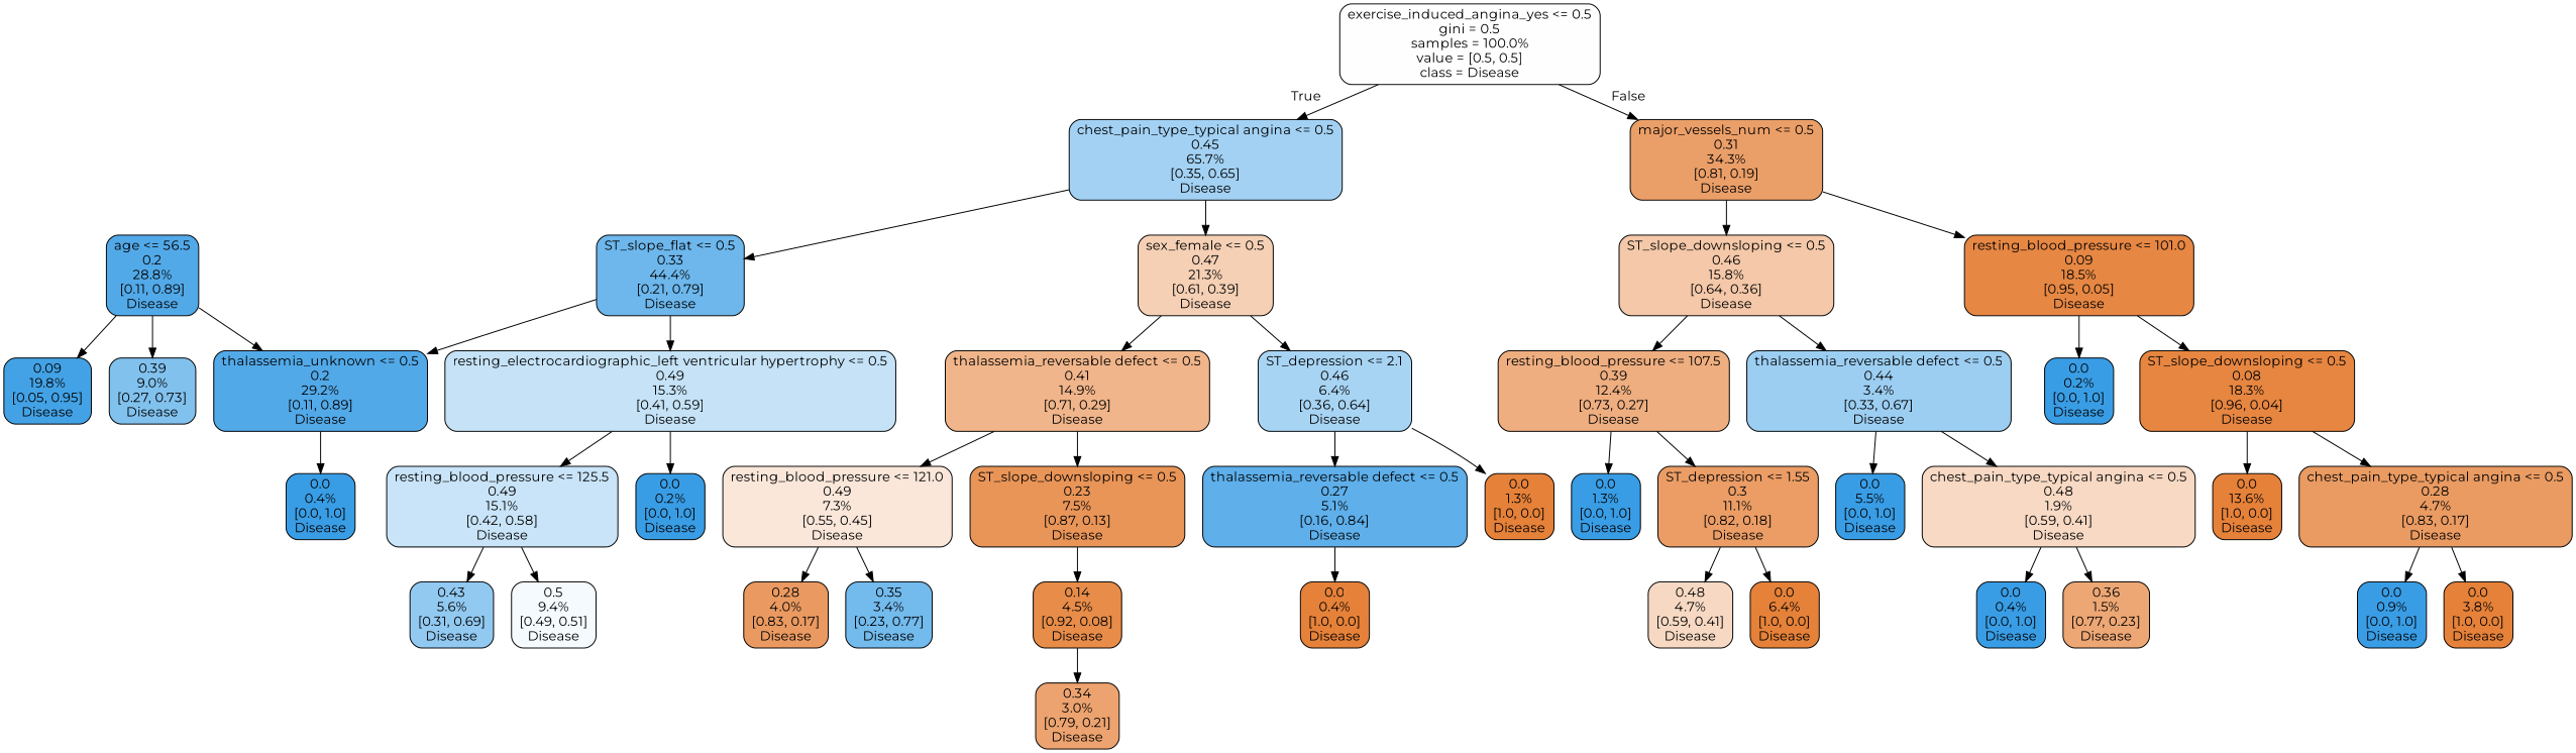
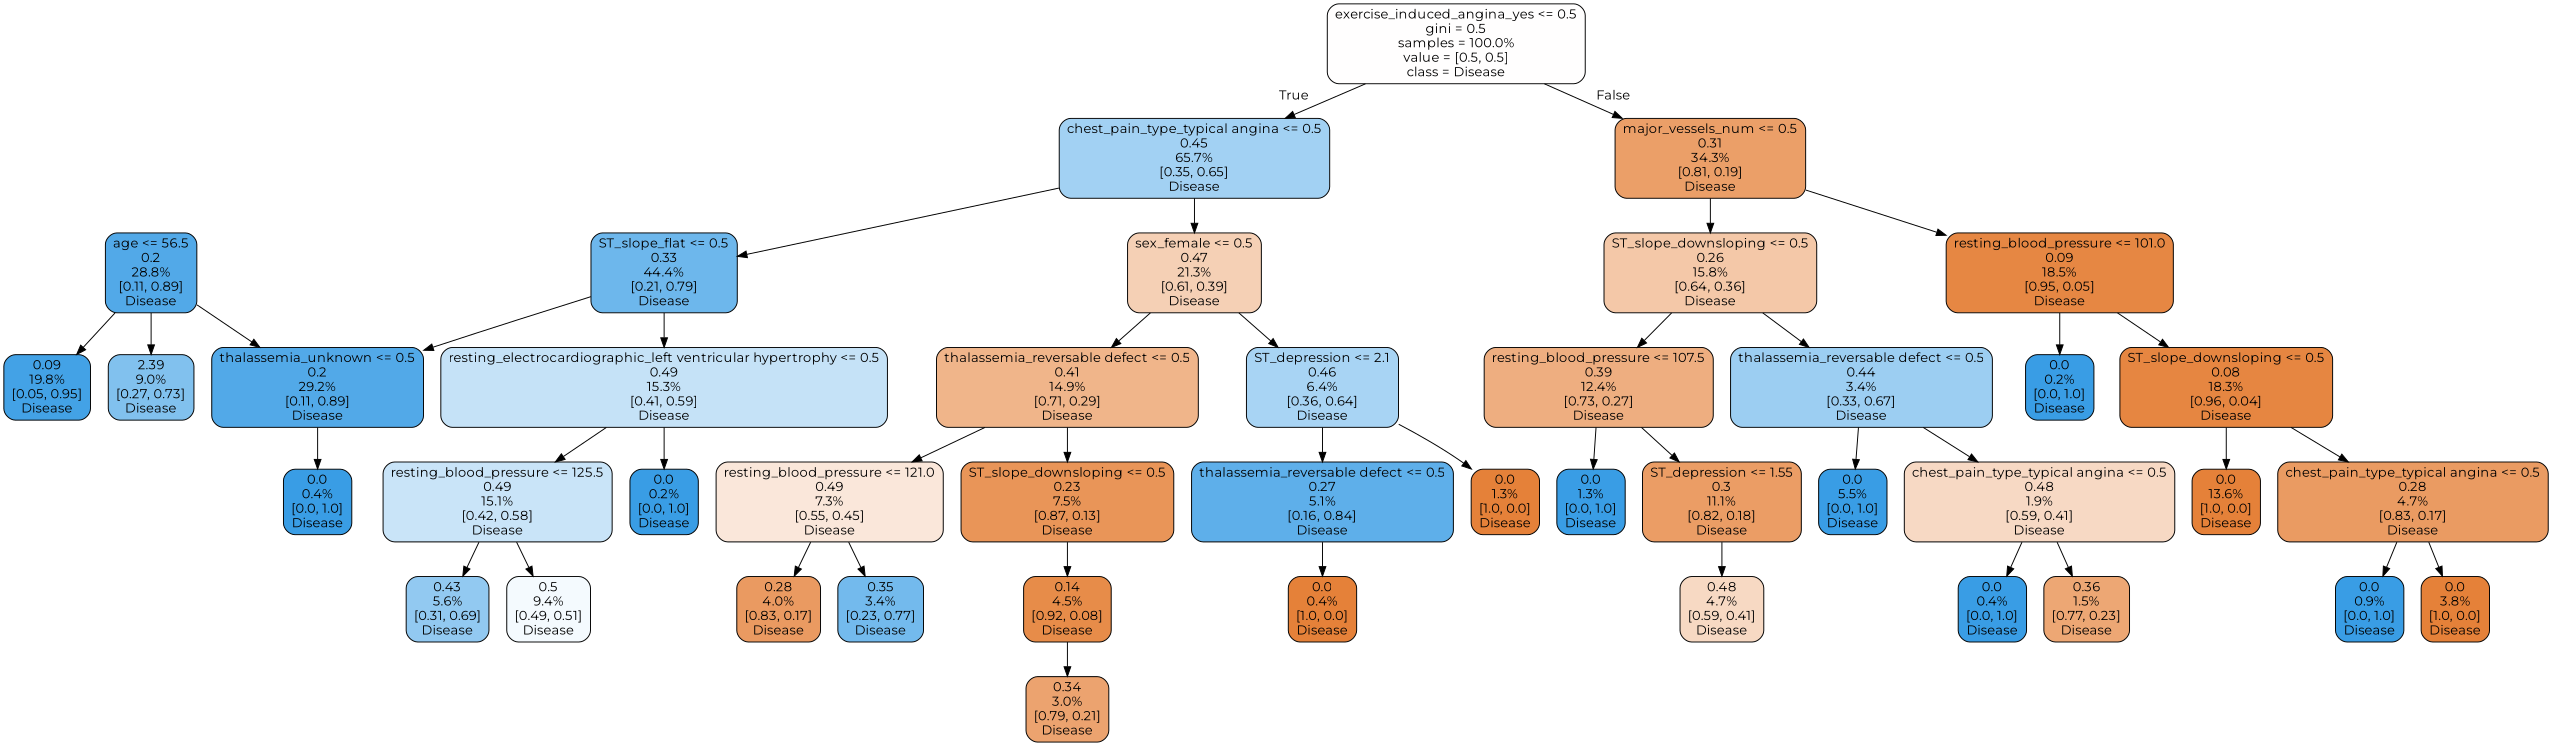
  digraph {
    fontname=Montserrat
    node [color=black fillcolor="#399de5" fontname=Montserrat shape=box style="filled, rounded"]
    edge [fontname=Montserrat]
    n1 [fillcolor="#fffefe" label="exercise_induced_angina_yes <= 0.5\ngini = 0.5\nsamples = 100.0%\nvalue = [0.5, 0.5]\nclass = Disease"]
    n2 [fillcolor="#a2d1f3" label="chest_pain_type_typical angina <= 0.5\n0.45\n65.7%\n[0.35, 0.65]\nDisease"]
    n3 [fillcolor="#eb9f68" label="major_vessels_num <= 0.5\n0.31\n34.3%\n[0.81, 0.19]\nDisease"]
    n4 [fillcolor="#6db7ec" label="ST_slope_flat <= 0.5\n0.33\n44.4%\n[0.21, 0.79]\nDisease"]
    n5 [fillcolor="#f5d0b5" label="sex_female <= 0.5\n0.47\n21.3%\n[0.61, 0.39]\nDisease"]
-   n6 [fillcolor="#f4c8a8" label="ST_slope_downsloping <= 0.5\n0.46\n15.8%\n[0.64, 0.36]\nDisease"]
+   n6 [fillcolor="#f4c8a8" label="ST_slope_downsloping <= 0.5\n0.26\n15.8%\n[0.64, 0.36]\nDisease"]
    n7 [fillcolor="#e68743" label="resting_blood_pressure <= 101.0\n0.09\n18.5%\n[0.95, 0.05]\nDisease"]
    n8 [fillcolor="#52a9e8" label="thalassemia_unknown <= 0.5\n0.2\n29.2%\n[0.11, 0.89]\nDisease"]
    n9 [fillcolor="#c5e2f7" label="resting_electrocardiographic_left ventricular hypertrophy <= 0.5\n0.49\n15.3%\n[0.41, 0.59]\nDisease"]
    n10 [fillcolor="#f0b58a" label="thalassemia_reversable defect <= 0.5\n0.41\n14.9%\n[0.71, 0.29]\nDisease"]
    n11 [fillcolor="#a8d4f4" label="ST_depression <= 2.1\n0.46\n6.4%\n[0.36, 0.64]\nDisease"]
    n12 [label="0.0\n0.4%\n[0.0, 1.0]\nDisease"]
    n13 [fillcolor="#c9e4f8" label="resting_blood_pressure <= 125.5\n0.49\n15.1%\n[0.42, 0.58]\nDisease"]
    n14 [label="0.0\n0.2%\n[0.0, 1.0]\nDisease"]
    n15 [fillcolor="#52a9e8" label="age <= 56.5\n0.2\n28.8%\n[0.11, 0.89]\nDisease"]
    n16 [fillcolor="#43a2e6" label="0.09\n19.8%\n[0.05, 0.95]\nDisease"]
-   n17 [fillcolor="#81c1ee" label="0.39\n9.0%\n[0.27, 0.73]\nDisease"]
+   n17 [fillcolor="#81c1ee" label="2.39\n9.0%\n[0.27, 0.73]\nDisease"]
    n18 [fillcolor="#92c9f1" label="0.43\n5.6%\n[0.31, 0.69]\nDisease"]
    n19 [fillcolor="#f4fafe" label="0.5\n9.4%\n[0.49, 0.51]\nDisease"]
    n20 [fillcolor="#fae7da" label="resting_blood_pressure <= 121.0\n0.49\n7.3%\n[0.55, 0.45]\nDisease"]
    n21 [fillcolor="#e99558" label="ST_slope_downsloping <= 0.5\n0.23\n7.5%\n[0.87, 0.13]\nDisease"]
    n22 [fillcolor="#5eafea" label="thalassemia_reversable defect <= 0.5\n0.27\n5.1%\n[0.16, 0.84]\nDisease"]
    n23 [fillcolor="#e58139" label="0.0\n1.3%\n[1.0, 0.0]\nDisease"]
    n24 [fillcolor="#ea9a61" label="0.28\n4.0%\n[0.83, 0.17]\nDisease"]
    n25 [fillcolor="#73baed" label="0.35\n3.4%\n[0.23, 0.77]\nDisease"]
    n26 [fillcolor="#e78c49" label="0.14\n4.5%\n[0.92, 0.08]\nDisease"]
    n27 [fillcolor="#eca36f" label="0.34\n3.0%\n[0.79, 0.21]\nDisease"]
    n28 [fillcolor="#e58139" label="0.0\n0.4%\n[1.0, 0.0]\nDisease"]
    n29 [fillcolor="#eeae80" label="resting_blood_pressure <= 107.5\n0.39\n12.4%\n[0.73, 0.27]\nDisease"]
    n30 [fillcolor="#9ccef2" label="thalassemia_reversable defect <= 0.5\n0.44\n3.4%\n[0.33, 0.67]\nDisease"]
    n31 [label="0.0\n0.2%\n[0.0, 1.0]\nDisease"]
    n32 [fillcolor="#e68641" label="ST_slope_downsloping <= 0.5\n0.08\n18.3%\n[0.96, 0.04]\nDisease"]
    n33 [label="0.0\n1.3%\n[0.0, 1.0]\nDisease"]
    n34 [fillcolor="#eb9d65" label="ST_depression <= 1.55\n0.3\n11.1%\n[0.82, 0.18]\nDisease"]
    n35 [label="0.0\n5.5%\n[0.0, 1.0]\nDisease"]
    n36 [fillcolor="#f7d9c4" label="chest_pain_type_typical angina <= 0.5\n0.48\n1.9%\n[0.59, 0.41]\nDisease"]
    n37 [fillcolor="#f7d9c3" label="0.48\n4.7%\n[0.59, 0.41]\nDisease"]
-   n38 [fillcolor="#e58139" label="0.0\n6.4%\n[1.0, 0.0]\nDisease"]
    n39 [label="0.0\n0.4%\n[0.0, 1.0]\nDisease"]
    n40 [fillcolor="#eda774" label="0.36\n1.5%\n[0.77, 0.23]\nDisease"]
    n41 [fillcolor="#e58139" label="0.0\n13.6%\n[1.0, 0.0]\nDisease"]
    n42 [fillcolor="#ea9b62" label="chest_pain_type_typical angina <= 0.5\n0.28\n4.7%\n[0.83, 0.17]\nDisease"]
    n43 [label="0.0\n0.9%\n[0.0, 1.0]\nDisease"]
    n44 [fillcolor="#e58139" label="0.0\n3.8%\n[1.0, 0.0]\nDisease"]
    n1 -> n2 [headlabel=True labelangle=45 labeldistance=2.5]
    n1 -> n3 [headlabel=False labelangle=-45 labeldistance=2.5]
    n2 -> n4
    n2 -> n5
    n3 -> n6
    n3 -> n7
    n4 -> n8
    n4 -> n9
    n5 -> n10
    n5 -> n11
    n6 -> n29
    n6 -> n30
    n7 -> n31
    n7 -> n32
    n8 -> n12
    n9 -> n13
    n9 -> n14
    n10 -> n20
    n10 -> n21
    n11 -> n22
    n11 -> n23
    n13 -> n18
    n13 -> n19
    n15 -> n8
    n15 -> n16
    n15 -> n17
    n20 -> n24
    n20 -> n25
    n21 -> n26
    n22 -> n28
    n26 -> n27
    n29 -> n33
    n29 -> n34
    n30 -> n35
    n30 -> n36
    n32 -> n41
    n32 -> n42
    n34 -> n37
-   n34 -> n38
    n36 -> n39
    n36 -> n40
    n42 -> n43
    n42 -> n44
  }
